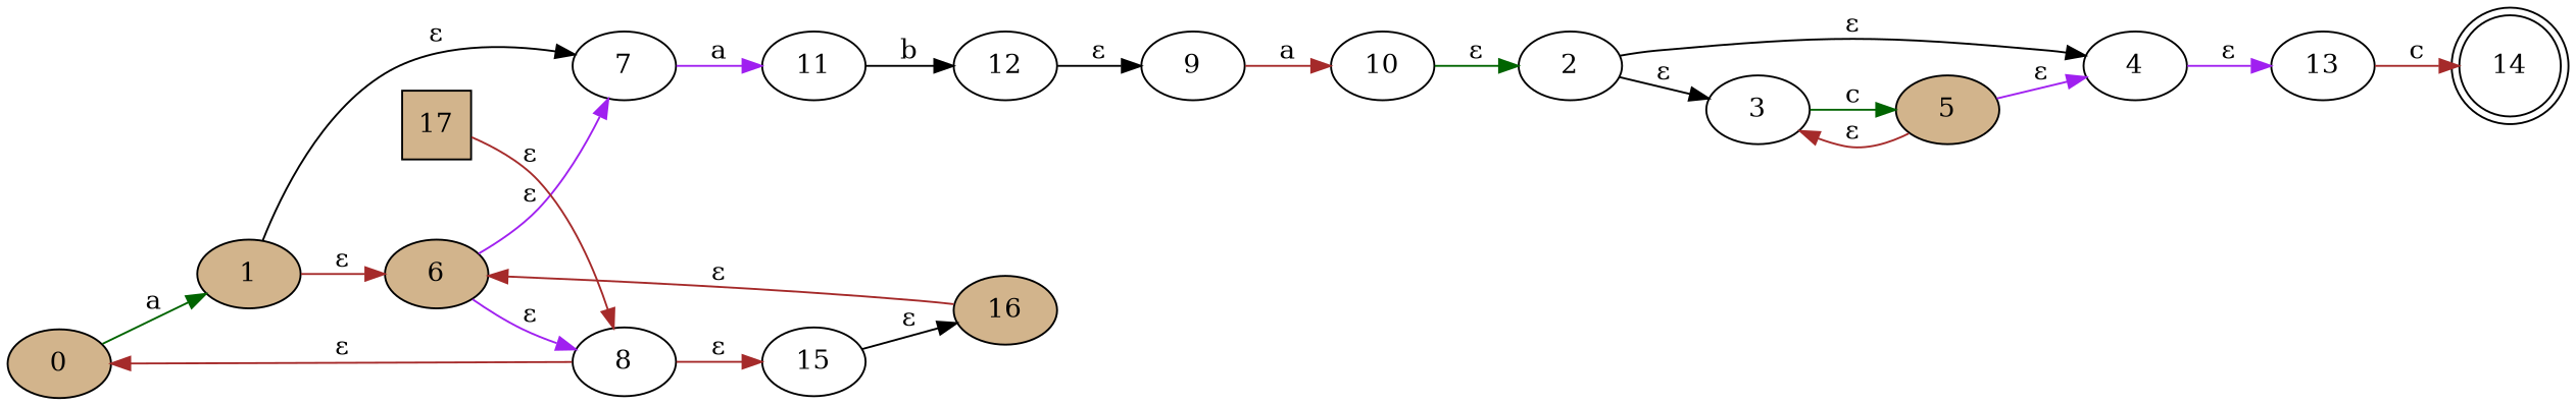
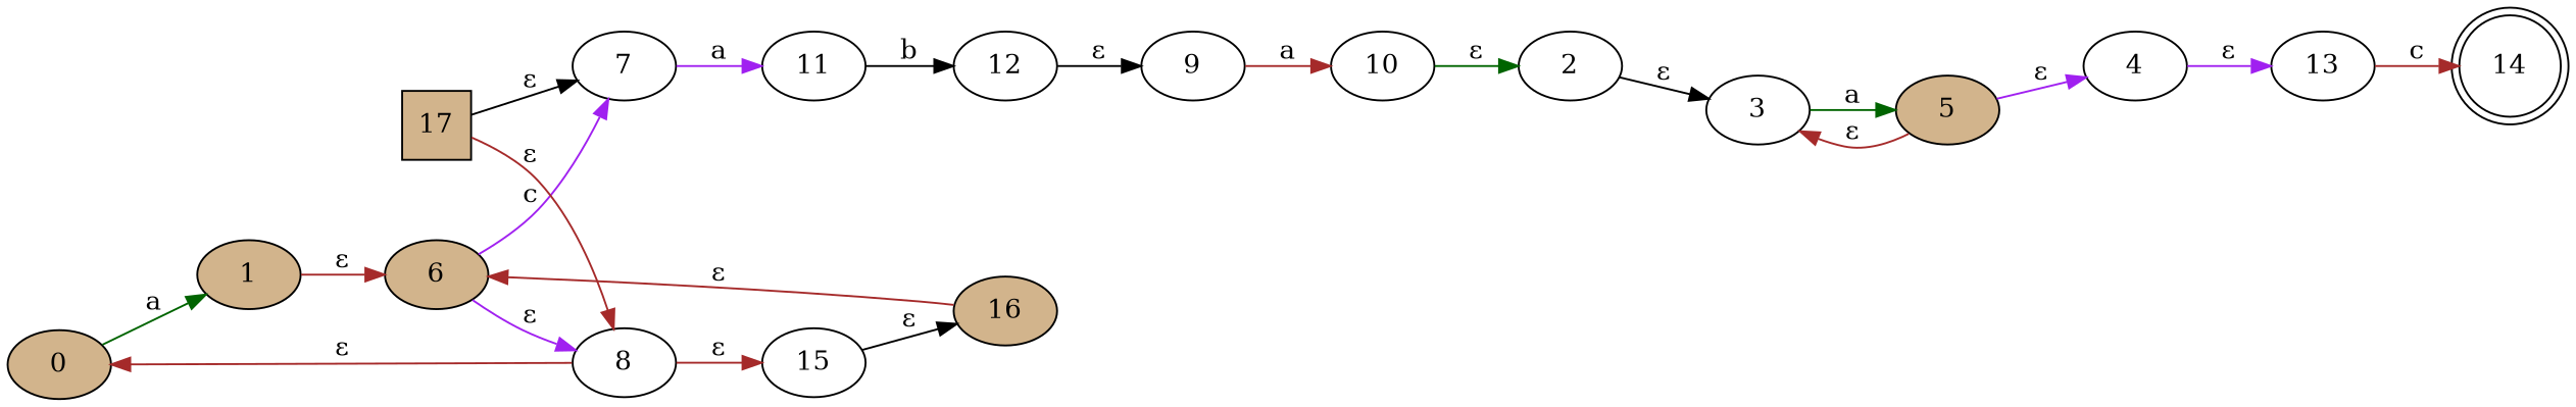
  digraph {
    rankdir=LR
    node [fillcolor=white style=filled]
    edge [color=brown]
    0 [fillcolor=tan]
    1 [fillcolor=tan]
    6 [fillcolor=tan]
    7
    8
    2
    3
    4
    5 [fillcolor=tan]
    13
    14 [shape=doublecircle]
    11
    15
    12
    16 [fillcolor=tan]
    9
    10
    17 [fillcolor=tan shape=square]
    0 -> 1 [color=darkgreen label=a]
    1 -> 6 [label="ɛ"]
-   6 -> 7 [color=purple label="ɛ"]
+   6 -> 7 [color=purple label=c]
    6 -> 8 [color=purple label="ɛ"]
    7 -> 11 [color=purple label=a]
    8 -> 0 [label="ɛ"]
    8 -> 15 [label="ɛ"]
    2 -> 3 [color=black label="ɛ"]
-   2 -> 4 [color=black label="ɛ"]
-   3 -> 5 [color=darkgreen label=c]
+   3 -> 5 [color=darkgreen label=a]
    4 -> 13 [color=purple label="ɛ"]
    5 -> 3 [label="ɛ"]
    5 -> 4 [color=purple label="ɛ"]
    13 -> 14 [label=c]
    11 -> 12 [color=black label=b]
    15 -> 16 [color=black label="ɛ"]
    12 -> 9 [color=black label="ɛ"]
    16 -> 6 [label="ɛ"]
    9 -> 10 [label=a]
    10 -> 2 [color=darkgreen label="ɛ"]
-   1 -> 7 [color=black label="ɛ"]
+   17 -> 7 [color=black label="ɛ"]
    17 -> 8 [label="ɛ"]
  }
